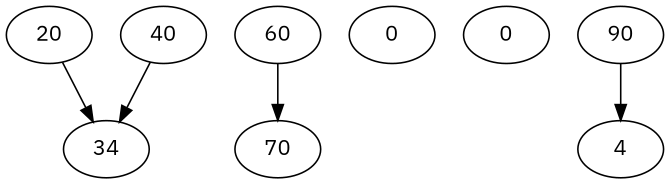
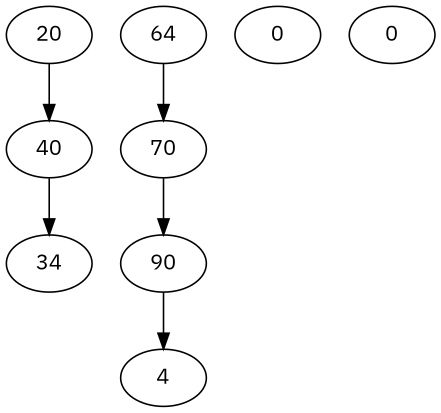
  digraph {
    fontname="IBM Plex Sans"
    node [fontname="IBM Plex Sans"]
    edge [fontname="IBM Plex Sans"]
    n1 [label=34]
-   n2 [label=60]
+   n2 [label=64]
    n3 [label=70]
    n4 [label=20]
    n5 [label=40]
    n6 [label=0]
    n7 [label=0]
    n8 [label=90]
    n9 [label=4]
    n2 -> n3
-   n4 -> n1
+   n3 -> n8
+   n4 -> n5
    n5 -> n1
    n8 -> n9
  }
